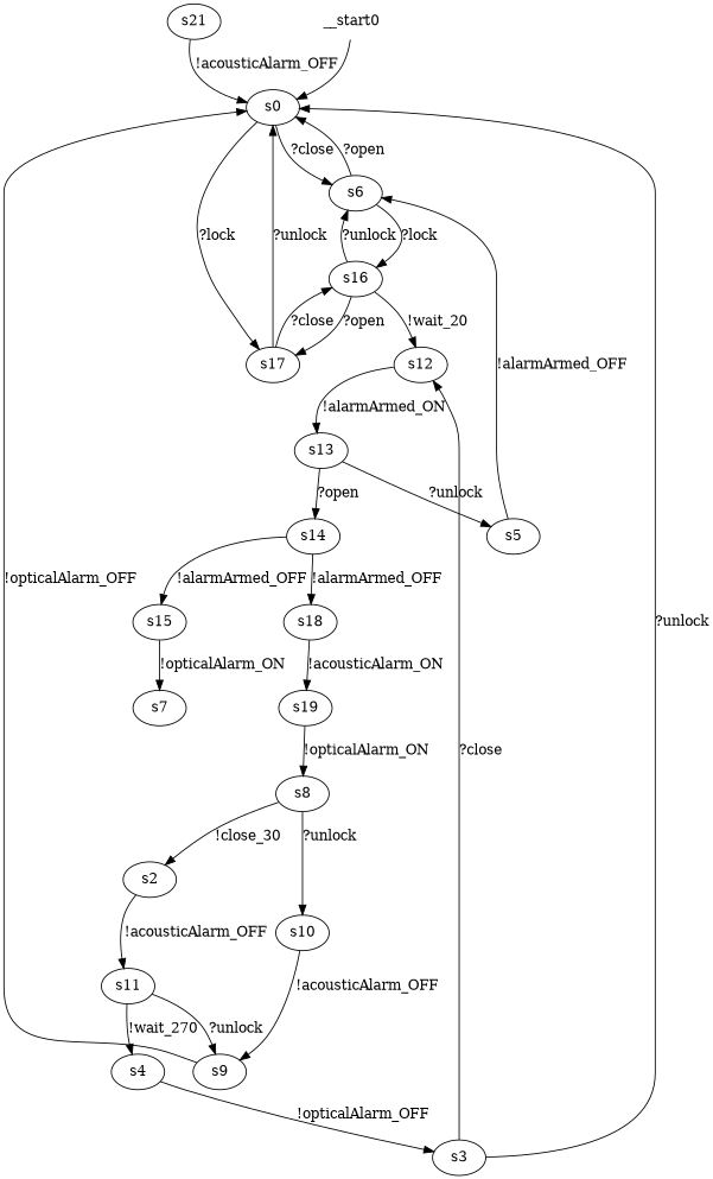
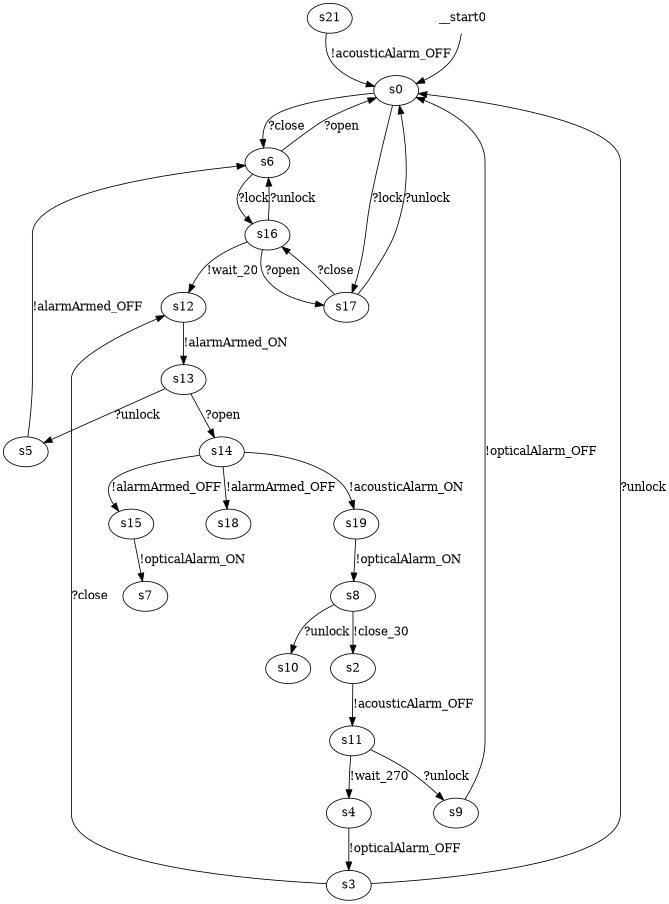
  digraph {
    n1 [label=s0]
    n2 [label=s6]
    n3 [label=s17]
    n4 [label=s16]
    n5 [label=s2]
    n6 [label=s11]
    n7 [label=s4]
    n8 [label=s9]
    n9 [label=s3]
    n10 [label=s12]
    n11 [label=s13]
    n12 [label=s5]
    n13 [label=s7]
    n14 [label=s8]
    n15 [label=s10]
    n16 [label=s14]
    n17 [label=s15]
    n18 [label=s18]
    n19 [label=s19]
    n20 [label=s21]
    __start0 [shape=none]
    n1 -> n2 [label="?close"]
    n1 -> n3 [label="?lock"]
    n2 -> n1 [label="?open"]
    n2 -> n4 [label="?lock"]
    n3 -> n1 [label="?unlock"]
    n3 -> n4 [label="?close"]
    n4 -> n2 [label="?unlock"]
    n4 -> n3 [label="?open"]
    n4 -> n10 [label="!wait_20"]
    n5 -> n6 [label="!acousticAlarm_OFF"]
    n6 -> n7 [label="!wait_270"]
    n6 -> n8 [label="?unlock"]
    n7 -> n9 [label="!opticalAlarm_OFF"]
    n8 -> n1 [label="!opticalAlarm_OFF"]
    n9 -> n1 [label="?unlock"]
    n9 -> n10 [label="?close"]
    n10 -> n11 [label="!alarmArmed_ON"]
    n11 -> n12 [label="?unlock"]
    n11 -> n16 [label="?open"]
    n12 -> n2 [label="!alarmArmed_OFF"]
    n14 -> n5 [label="!close_30"]
    n14 -> n15 [label="?unlock"]
-   n15 -> n8 [label="!acousticAlarm_OFF"]
    n16 -> n17 [label="!alarmArmed_OFF"]
    n16 -> n18 [label="!alarmArmed_OFF"]
    n17 -> n13 [label="!opticalAlarm_ON"]
-   n18 -> n19 [label="!acousticAlarm_ON"]
+   n16 -> n19 [label="!acousticAlarm_ON"]
    n19 -> n14 [label="!opticalAlarm_ON"]
    n20 -> n1 [label="!acousticAlarm_OFF"]
    __start0 -> n1
  }
